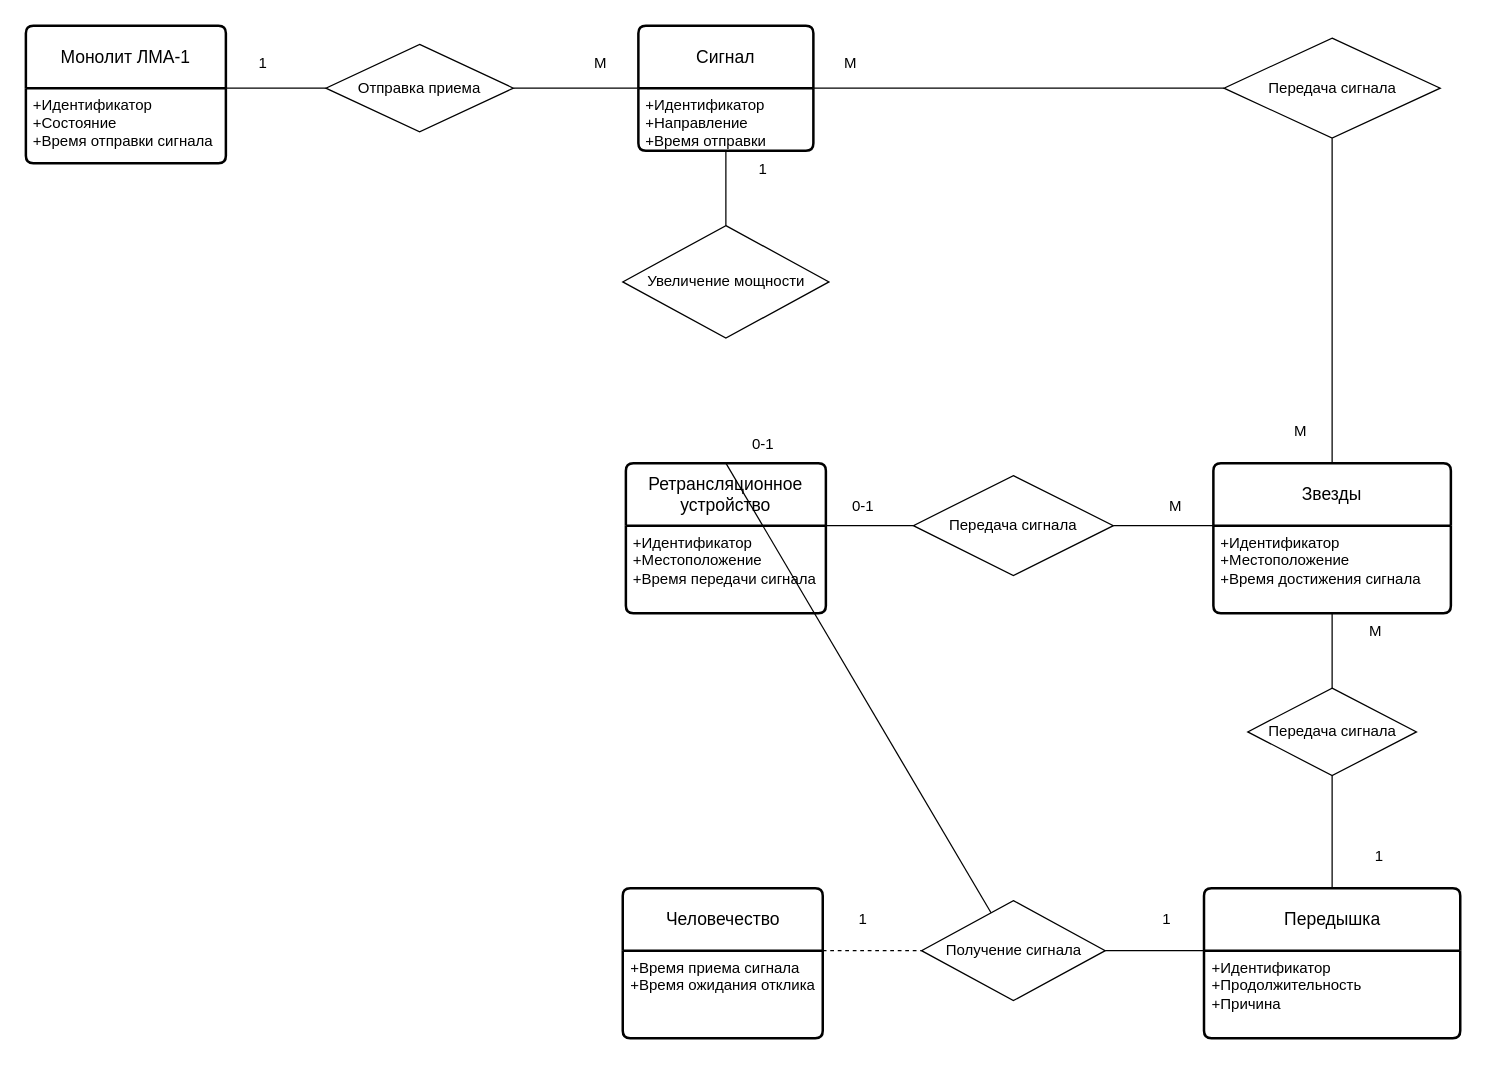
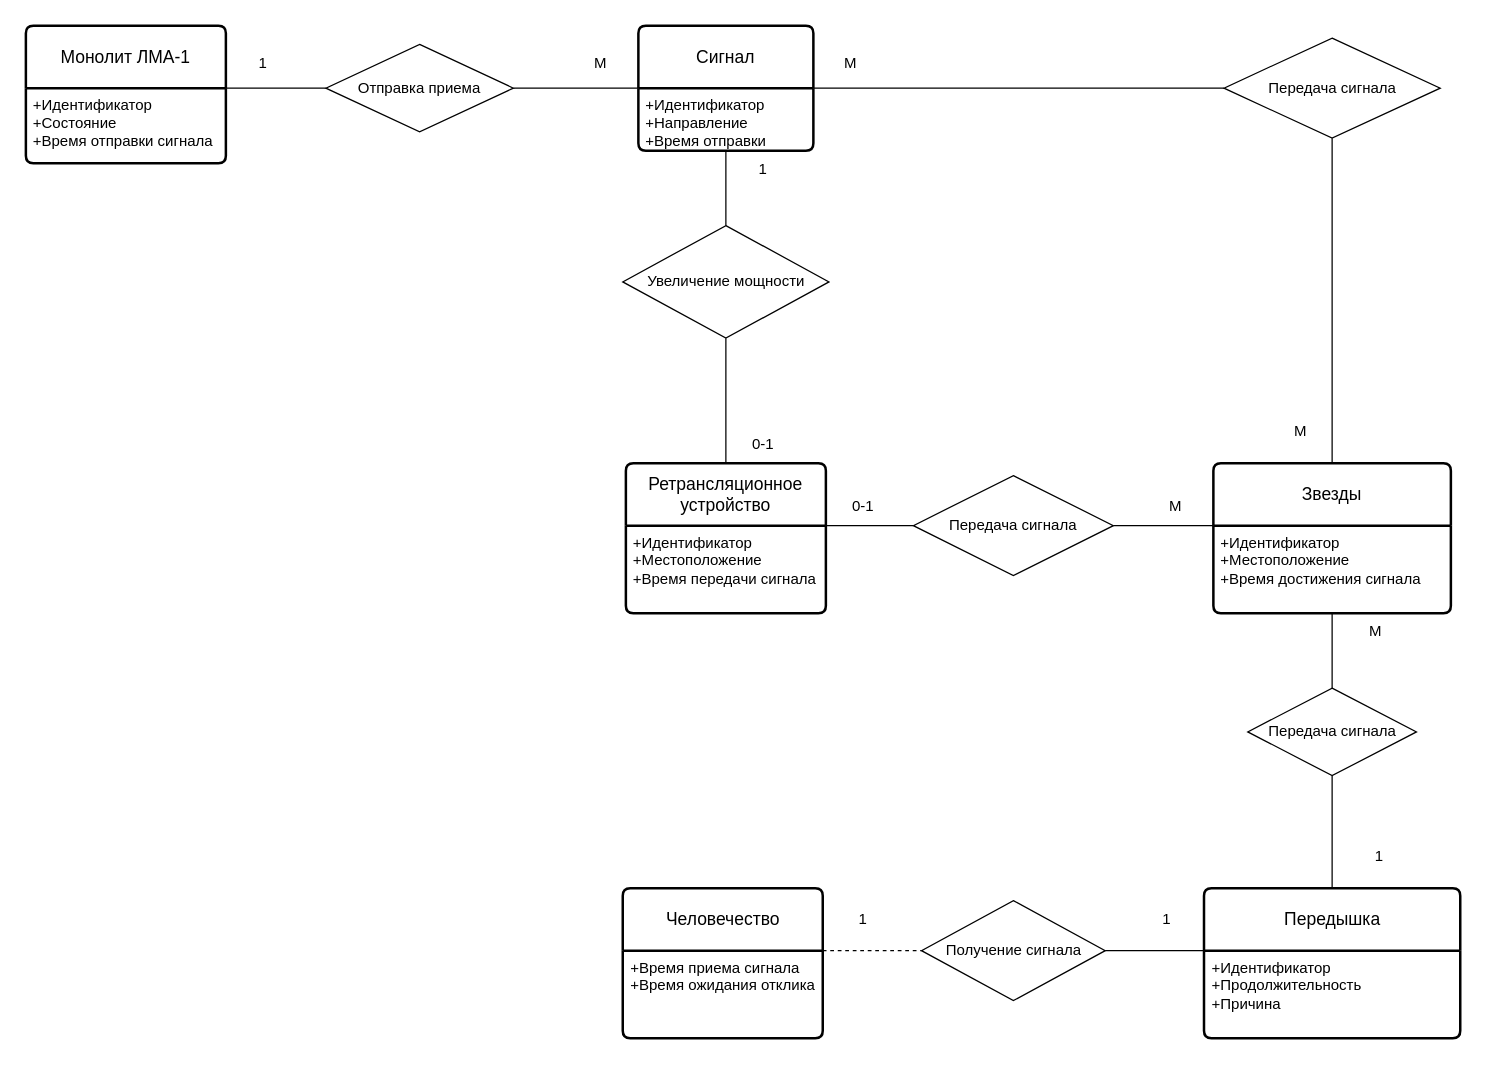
  <mxCell id="0" />
  <mxCell id="1" parent="0" />
  <mxCell id="2" value="Монолит ЛМА-1" style="swimlane;childLayout=stackLayout;horizontal=1;startSize=50;horizontalStack=0;rounded=1;fontSize=14;fontStyle=0;strokeWidth=2;resizeParent=0;resizeLast=1;shadow=0;dashed=0;align=center;arcSize=4;whiteSpace=wrap;html=1;" parent="1" vertex="1"><mxGeometry y="20" width="160" height="110" as="geometry" x="20" /></mxCell>
  <mxCell id="3" value="+Идентификатор&lt;br&gt;+Состояние&lt;br&gt;+Время отправки сигнала" style="align=left;strokeColor=none;fillColor=none;spacingLeft=4;fontSize=12;verticalAlign=top;resizable=0;rotatable=0;part=1;html=1;" parent="2" vertex="1"><mxGeometry y="50" width="160" height="60" as="geometry" /></mxCell>
  <mxCell id="4" value="Сигнал" style="swimlane;childLayout=stackLayout;horizontal=1;startSize=50;horizontalStack=0;rounded=1;fontSize=14;fontStyle=0;strokeWidth=2;resizeParent=0;resizeLast=1;shadow=0;dashed=0;align=center;arcSize=4;whiteSpace=wrap;html=1;" parent="1" vertex="1"><mxGeometry x="510" y="20" width="140" height="100" as="geometry" /></mxCell>
  <mxCell id="5" value="+Идентификатор&lt;br&gt;+Направление&lt;br&gt;+Время отправки" style="align=left;strokeColor=none;fillColor=none;spacingLeft=4;fontSize=12;verticalAlign=top;resizable=0;rotatable=0;part=1;html=1;" parent="4" vertex="1"><mxGeometry y="50" width="140" height="50" as="geometry" /></mxCell>
  <mxCell id="6" value="Звезды" style="swimlane;childLayout=stackLayout;horizontal=1;startSize=50;horizontalStack=0;rounded=1;fontSize=14;fontStyle=0;strokeWidth=2;resizeParent=0;resizeLast=1;shadow=0;dashed=0;align=center;arcSize=4;whiteSpace=wrap;html=1;" parent="1" vertex="1"><mxGeometry x="970" y="370" width="190" height="120" as="geometry" /></mxCell>
  <mxCell id="7" value="+Идентификатор&lt;br&gt;+Местоположение&lt;br&gt;+Время достижения сигнала" style="align=left;strokeColor=none;fillColor=none;spacingLeft=4;fontSize=12;verticalAlign=top;resizable=0;rotatable=0;part=1;html=1;" parent="6" vertex="1"><mxGeometry y="50" width="190" height="70" as="geometry" /></mxCell>
  <mxCell id="8" value="Ретрансляционное устройство" style="swimlane;childLayout=stackLayout;horizontal=1;startSize=50;horizontalStack=0;rounded=1;fontSize=14;fontStyle=0;strokeWidth=2;resizeParent=0;resizeLast=1;shadow=0;dashed=0;align=center;arcSize=4;whiteSpace=wrap;html=1;" parent="1" vertex="1"><mxGeometry x="500" y="370" width="160" height="120" as="geometry" /></mxCell>
  <mxCell id="9" value="+Идентификатор&lt;br&gt;+Местоположение&lt;br&gt;+Время передачи сигнала" style="align=left;strokeColor=none;fillColor=none;spacingLeft=4;fontSize=12;verticalAlign=top;resizable=0;rotatable=0;part=1;html=1;" parent="8" vertex="1"><mxGeometry y="50" width="160" height="70" as="geometry" /></mxCell>
  <mxCell id="10" value="Человечество" style="swimlane;childLayout=stackLayout;horizontal=1;startSize=50;horizontalStack=0;rounded=1;fontSize=14;fontStyle=0;strokeWidth=2;resizeParent=0;resizeLast=1;shadow=0;dashed=0;align=center;arcSize=4;whiteSpace=wrap;html=1;" parent="1" vertex="1"><mxGeometry x="497.5" y="710" width="160" height="120" as="geometry" /></mxCell>
  <mxCell id="11" value="+Время приема сигнала&lt;br&gt;+Время ожидания отклика" style="align=left;strokeColor=none;fillColor=none;spacingLeft=4;fontSize=12;verticalAlign=top;resizable=0;rotatable=0;part=1;html=1;" parent="10" vertex="1"><mxGeometry y="50" width="160" height="70" as="geometry" /></mxCell>
  <mxCell id="12" value="Передышка" style="swimlane;childLayout=stackLayout;horizontal=1;startSize=50;horizontalStack=0;rounded=1;fontSize=14;fontStyle=0;strokeWidth=2;resizeParent=0;resizeLast=1;shadow=0;dashed=0;align=center;arcSize=4;whiteSpace=wrap;html=1;" parent="1" vertex="1"><mxGeometry x="962.5" y="710" width="205" height="120" as="geometry" /></mxCell>
  <mxCell id="13" value="+Идентификатор&lt;br&gt;+Продолжительность&lt;br&gt;+Причина" style="align=left;strokeColor=none;fillColor=none;spacingLeft=4;fontSize=12;verticalAlign=top;resizable=0;rotatable=0;part=1;html=1;" parent="12" vertex="1"><mxGeometry y="50" width="205" height="70" as="geometry" /></mxCell>
  <mxCell id="14" value="Отправка приема" style="shape=rhombus;perimeter=rhombusPerimeter;whiteSpace=wrap;html=1;align=center;" parent="1" vertex="1"><mxGeometry x="260" y="35" width="150" height="70" as="geometry" /></mxCell>
  <mxCell id="15" value="" style="endArrow=none;html=1;rounded=0;entryX=1;entryY=0;entryDx=0;entryDy=0;exitX=0;exitY=0.5;exitDx=0;exitDy=0;" parent="1" source="14" target="3" edge="1"><mxGeometry width="50" height="50" relative="1" as="geometry"><mxPoint x="550" y="305" as="sourcePoint" /><mxPoint x="600" y="255" as="targetPoint" /></mxGeometry></mxCell>
  <mxCell id="16" value="" style="endArrow=none;html=1;rounded=0;entryX=1;entryY=0.5;entryDx=0;entryDy=0;exitX=0;exitY=0;exitDx=0;exitDy=0;" parent="1" source="5" target="14" edge="1"><mxGeometry width="50" height="50" relative="1" as="geometry"><mxPoint x="550" y="305" as="sourcePoint" /><mxPoint x="450" y="115" as="targetPoint" /></mxGeometry></mxCell>
  <mxCell id="17" value="Увеличение мощности" style="shape=rhombus;perimeter=rhombusPerimeter;whiteSpace=wrap;html=1;align=center;" parent="1" vertex="1"><mxGeometry x="497.5" y="180" width="165" height="90" as="geometry" /></mxCell>
- <mxCell id="18" value="" style="endArrow=none;html=1;rounded=0;exitX=0.5;exitY=0;exitDx=0;exitDy=0;" parent="1" source="8" target="31" edge="1"><mxGeometry width="50" height="50" relative="1" as="geometry"><mxPoint x="590" y="380" as="sourcePoint" /><mxPoint x="960" y="480" as="targetPoint" /></mxGeometry></mxCell>
+ <mxCell id="18" value="" style="endArrow=none;html=1;rounded=0;entryX=0.5;entryY=1;entryDx=0;entryDy=0;exitX=0.5;exitY=0;exitDx=0;exitDy=0;" parent="1" source="8" target="17" edge="1"><mxGeometry width="50" height="50" relative="1" as="geometry"><mxPoint x="590" y="380" as="sourcePoint" /><mxPoint x="960" y="480" as="targetPoint" /></mxGeometry></mxCell>
  <mxCell id="19" value="Передача сигнала" style="shape=rhombus;perimeter=rhombusPerimeter;whiteSpace=wrap;html=1;align=center;" parent="1" vertex="1"><mxGeometry x="978.5" y="30" width="173" height="80" as="geometry" /></mxCell>
  <mxCell id="20" value="1" style="text;html=1;strokeColor=none;fillColor=none;align=center;verticalAlign=middle;whiteSpace=wrap;rounded=0;" parent="1" vertex="1"><mxGeometry x="180" y="35" width="60" height="30" as="geometry" /></mxCell>
  <mxCell id="21" value="M" style="text;html=1;strokeColor=none;fillColor=none;align=center;verticalAlign=middle;whiteSpace=wrap;rounded=0;" parent="1" vertex="1"><mxGeometry x="450" y="35" width="60" height="30" as="geometry" /></mxCell>
  <mxCell id="22" value="" style="endArrow=none;html=1;rounded=0;entryX=0.5;entryY=0;entryDx=0;entryDy=0;exitX=0.5;exitY=1;exitDx=0;exitDy=0;" parent="1" source="5" target="17" edge="1"><mxGeometry width="50" height="50" relative="1" as="geometry"><mxPoint x="430" y="320" as="sourcePoint" /><mxPoint x="480" y="270" as="targetPoint" /></mxGeometry></mxCell>
  <mxCell id="23" value="" style="endArrow=none;html=1;rounded=0;entryX=1;entryY=0;entryDx=0;entryDy=0;exitX=0;exitY=0.5;exitDx=0;exitDy=0;" parent="1" source="19" target="5" edge="1"><mxGeometry width="50" height="50" relative="1" as="geometry"><mxPoint x="580" y="310" as="sourcePoint" /><mxPoint x="630" y="260" as="targetPoint" /></mxGeometry></mxCell>
  <mxCell id="24" value="Передача сигнала" style="shape=rhombus;perimeter=rhombusPerimeter;whiteSpace=wrap;html=1;align=center;" parent="1" vertex="1"><mxGeometry x="730" y="380" width="160" height="80" as="geometry" /></mxCell>
  <mxCell id="25" value="" style="endArrow=none;html=1;rounded=0;entryX=0;entryY=0.5;entryDx=0;entryDy=0;exitX=1;exitY=0;exitDx=0;exitDy=0;" parent="1" source="9" target="24" edge="1"><mxGeometry width="50" height="50" relative="1" as="geometry"><mxPoint x="580" y="420" as="sourcePoint" /><mxPoint x="630" y="370" as="targetPoint" /></mxGeometry></mxCell>
  <mxCell id="26" value="" style="endArrow=none;html=1;rounded=0;entryX=0;entryY=0;entryDx=0;entryDy=0;exitX=1;exitY=0.5;exitDx=0;exitDy=0;" parent="1" source="24" target="7" edge="1"><mxGeometry width="50" height="50" relative="1" as="geometry"><mxPoint x="580" y="420" as="sourcePoint" /><mxPoint x="630" y="370" as="targetPoint" /></mxGeometry></mxCell>
  <mxCell id="27" value="" style="endArrow=none;html=1;rounded=0;entryX=0.5;entryY=1;entryDx=0;entryDy=0;exitX=0.5;exitY=0;exitDx=0;exitDy=0;" parent="1" source="6" target="19" edge="1"><mxGeometry width="50" height="50" relative="1" as="geometry"><mxPoint x="760" y="420" as="sourcePoint" /><mxPoint x="810" y="370" as="targetPoint" /></mxGeometry></mxCell>
  <mxCell id="28" value="Передача сигнала" style="shape=rhombus;perimeter=rhombusPerimeter;whiteSpace=wrap;html=1;align=center;" parent="1" vertex="1"><mxGeometry x="997.5" y="550" width="135" height="70" as="geometry" /></mxCell>
  <mxCell id="29" value="" style="endArrow=none;html=1;rounded=0;entryX=0.5;entryY=1;entryDx=0;entryDy=0;exitX=0.5;exitY=0;exitDx=0;exitDy=0;" parent="1" source="28" target="7" edge="1"><mxGeometry width="50" height="50" relative="1" as="geometry"><mxPoint x="1060" y="680" as="sourcePoint" /><mxPoint x="1110" y="630" as="targetPoint" /></mxGeometry></mxCell>
  <mxCell id="30" value="" style="endArrow=none;html=1;rounded=0;entryX=0.5;entryY=1;entryDx=0;entryDy=0;exitX=0.5;exitY=0;exitDx=0;exitDy=0;" parent="1" source="12" target="28" edge="1"><mxGeometry width="50" height="50" relative="1" as="geometry"><mxPoint x="1060" y="680" as="sourcePoint" /><mxPoint x="1110" y="630" as="targetPoint" /></mxGeometry></mxCell>
  <mxCell id="31" value="Получение сигнала" style="shape=rhombus;perimeter=rhombusPerimeter;whiteSpace=wrap;html=1;align=center;" parent="1" vertex="1"><mxGeometry x="736.5" y="720" width="147" height="80" as="geometry" /></mxCell>
  <mxCell id="32" value="" style="endArrow=none;html=1;rounded=0;entryX=0;entryY=0;entryDx=0;entryDy=0;exitX=1;exitY=0.5;exitDx=0;exitDy=0;" parent="1" source="31" target="13" edge="1"><mxGeometry width="50" height="50" relative="1" as="geometry"><mxPoint x="660" y="690" as="sourcePoint" /><mxPoint x="710" y="640" as="targetPoint" /></mxGeometry></mxCell>
  <mxCell id="33" value="" style="endArrow=none;html=1;rounded=0;entryX=0;entryY=0.5;entryDx=0;entryDy=0;exitX=1;exitY=0;exitDx=0;exitDy=0;dashed=1;" parent="1" source="11" target="31" edge="1"><mxGeometry width="50" height="50" relative="1" as="geometry"><mxPoint x="520" y="770" as="sourcePoint" /><mxPoint x="510" y="640" as="targetPoint" /></mxGeometry></mxCell>
  <mxCell id="34" value="1" style="text;html=1;strokeColor=none;fillColor=none;align=center;verticalAlign=middle;whiteSpace=wrap;rounded=0;" parent="1" vertex="1"><mxGeometry x="580" y="120" width="60" height="30" as="geometry" /></mxCell>
  <mxCell id="35" value="0-1" style="text;html=1;strokeColor=none;fillColor=none;align=center;verticalAlign=middle;whiteSpace=wrap;rounded=0;" parent="1" vertex="1"><mxGeometry x="580" y="340" width="60" height="30" as="geometry" /></mxCell>
  <mxCell id="36" value="0-1" style="text;html=1;strokeColor=none;fillColor=none;align=center;verticalAlign=middle;whiteSpace=wrap;rounded=0;" parent="1" vertex="1"><mxGeometry x="660" y="390" width="60" height="30" as="geometry" /></mxCell>
  <mxCell id="37" value="M" style="text;html=1;strokeColor=none;fillColor=none;align=center;verticalAlign=middle;whiteSpace=wrap;rounded=0;" parent="1" vertex="1"><mxGeometry x="910" y="390" width="60" height="30" as="geometry" /></mxCell>
  <mxCell id="38" value="M" style="text;html=1;strokeColor=none;fillColor=none;align=center;verticalAlign=middle;whiteSpace=wrap;rounded=0;" parent="1" vertex="1"><mxGeometry x="650" y="35" width="60" height="30" as="geometry" /></mxCell>
  <mxCell id="39" value="M" style="text;html=1;strokeColor=none;fillColor=none;align=center;verticalAlign=middle;whiteSpace=wrap;rounded=0;" parent="1" vertex="1"><mxGeometry x="1010" y="330" width="60" height="30" as="geometry" /></mxCell>
  <mxCell id="40" value="M" style="text;html=1;strokeColor=none;fillColor=none;align=center;verticalAlign=middle;whiteSpace=wrap;rounded=0;" parent="1" vertex="1"><mxGeometry x="1070" y="490" width="60" height="30" as="geometry" /></mxCell>
  <mxCell id="41" value="1" style="text;html=1;strokeColor=none;fillColor=none;align=center;verticalAlign=middle;whiteSpace=wrap;rounded=0;" parent="1" vertex="1"><mxGeometry x="1072.5" y="670" width="60" height="30" as="geometry" /></mxCell>
  <mxCell id="42" value="1" style="text;html=1;strokeColor=none;fillColor=none;align=center;verticalAlign=middle;whiteSpace=wrap;rounded=0;" parent="1" vertex="1"><mxGeometry x="902.5" y="720" width="60" height="30" as="geometry" /></mxCell>
  <mxCell id="43" value="1" style="text;html=1;strokeColor=none;fillColor=none;align=center;verticalAlign=middle;whiteSpace=wrap;rounded=0;" parent="1" vertex="1"><mxGeometry x="660" y="720" width="60" height="30" as="geometry" /></mxCell>
